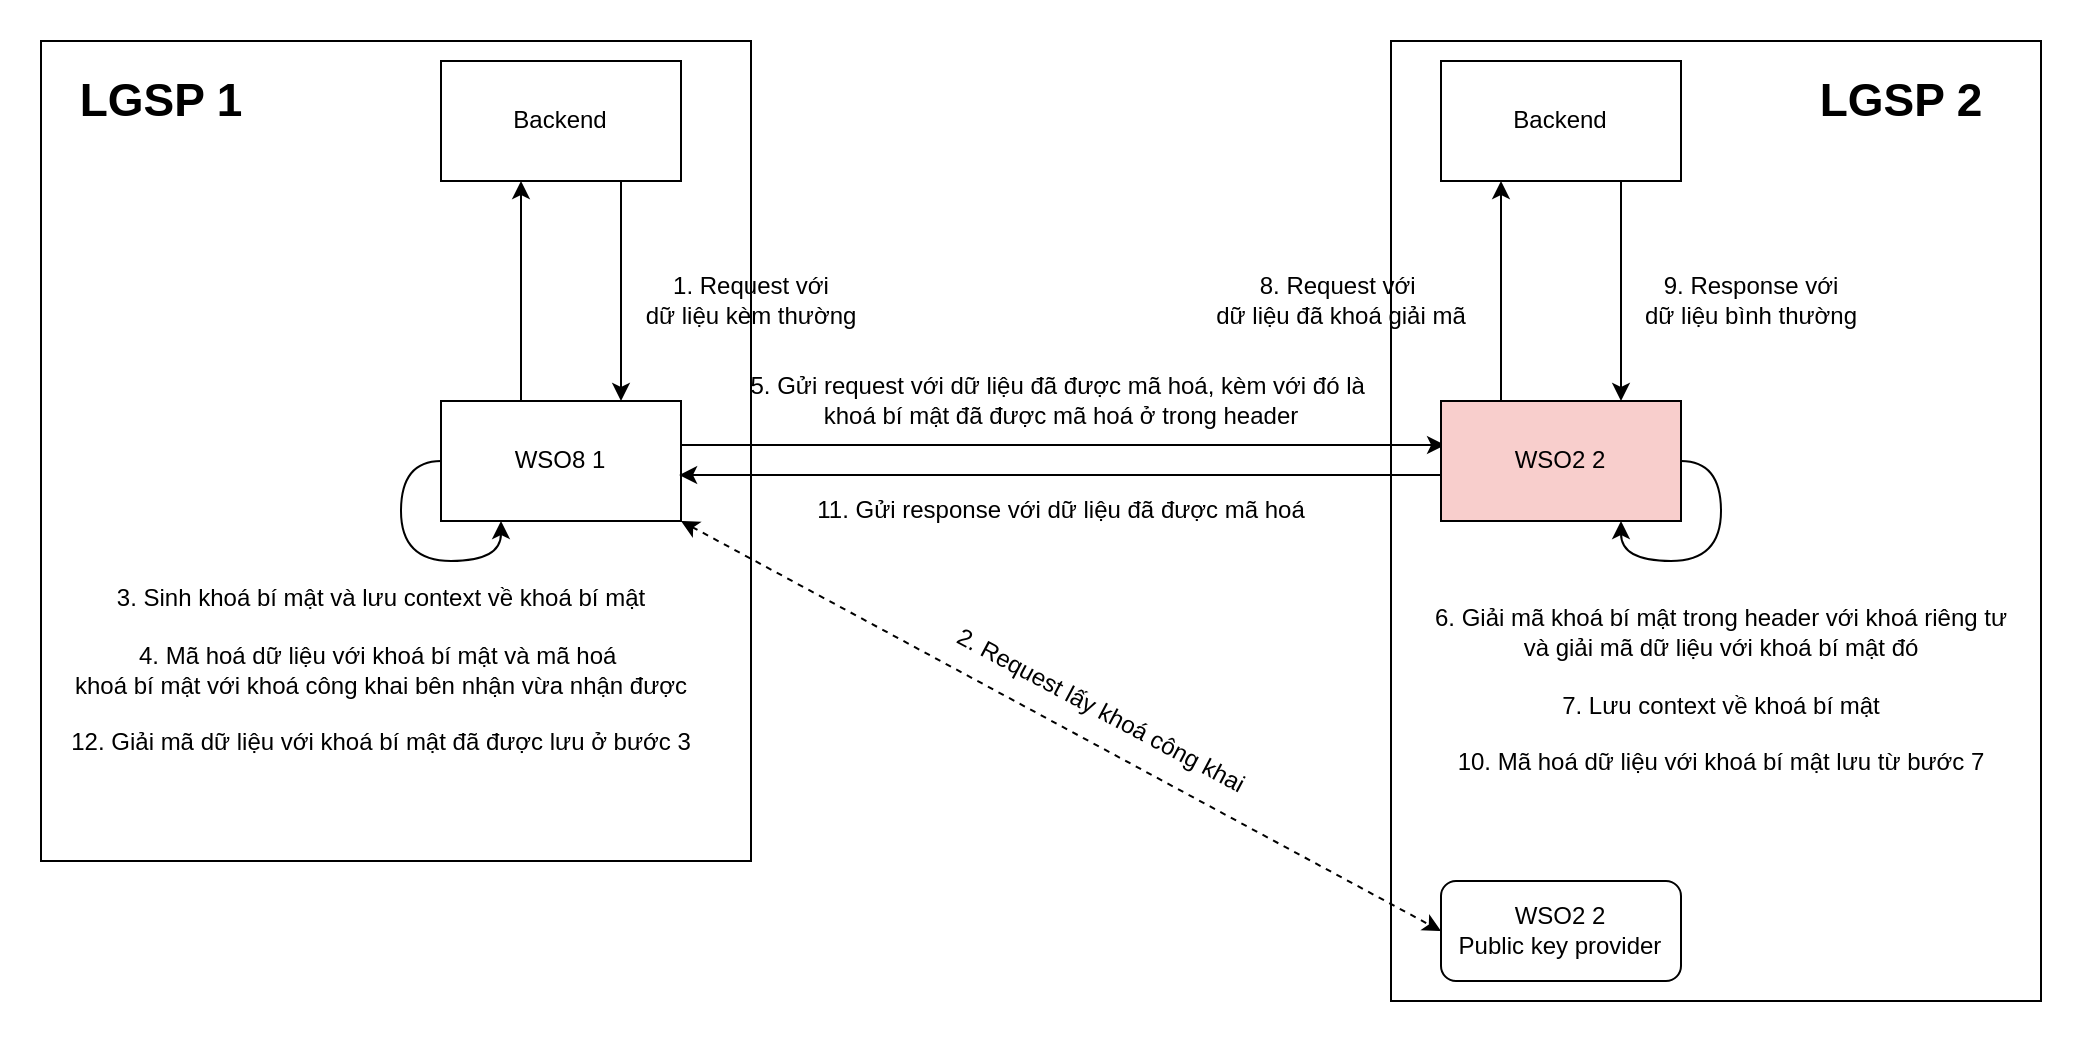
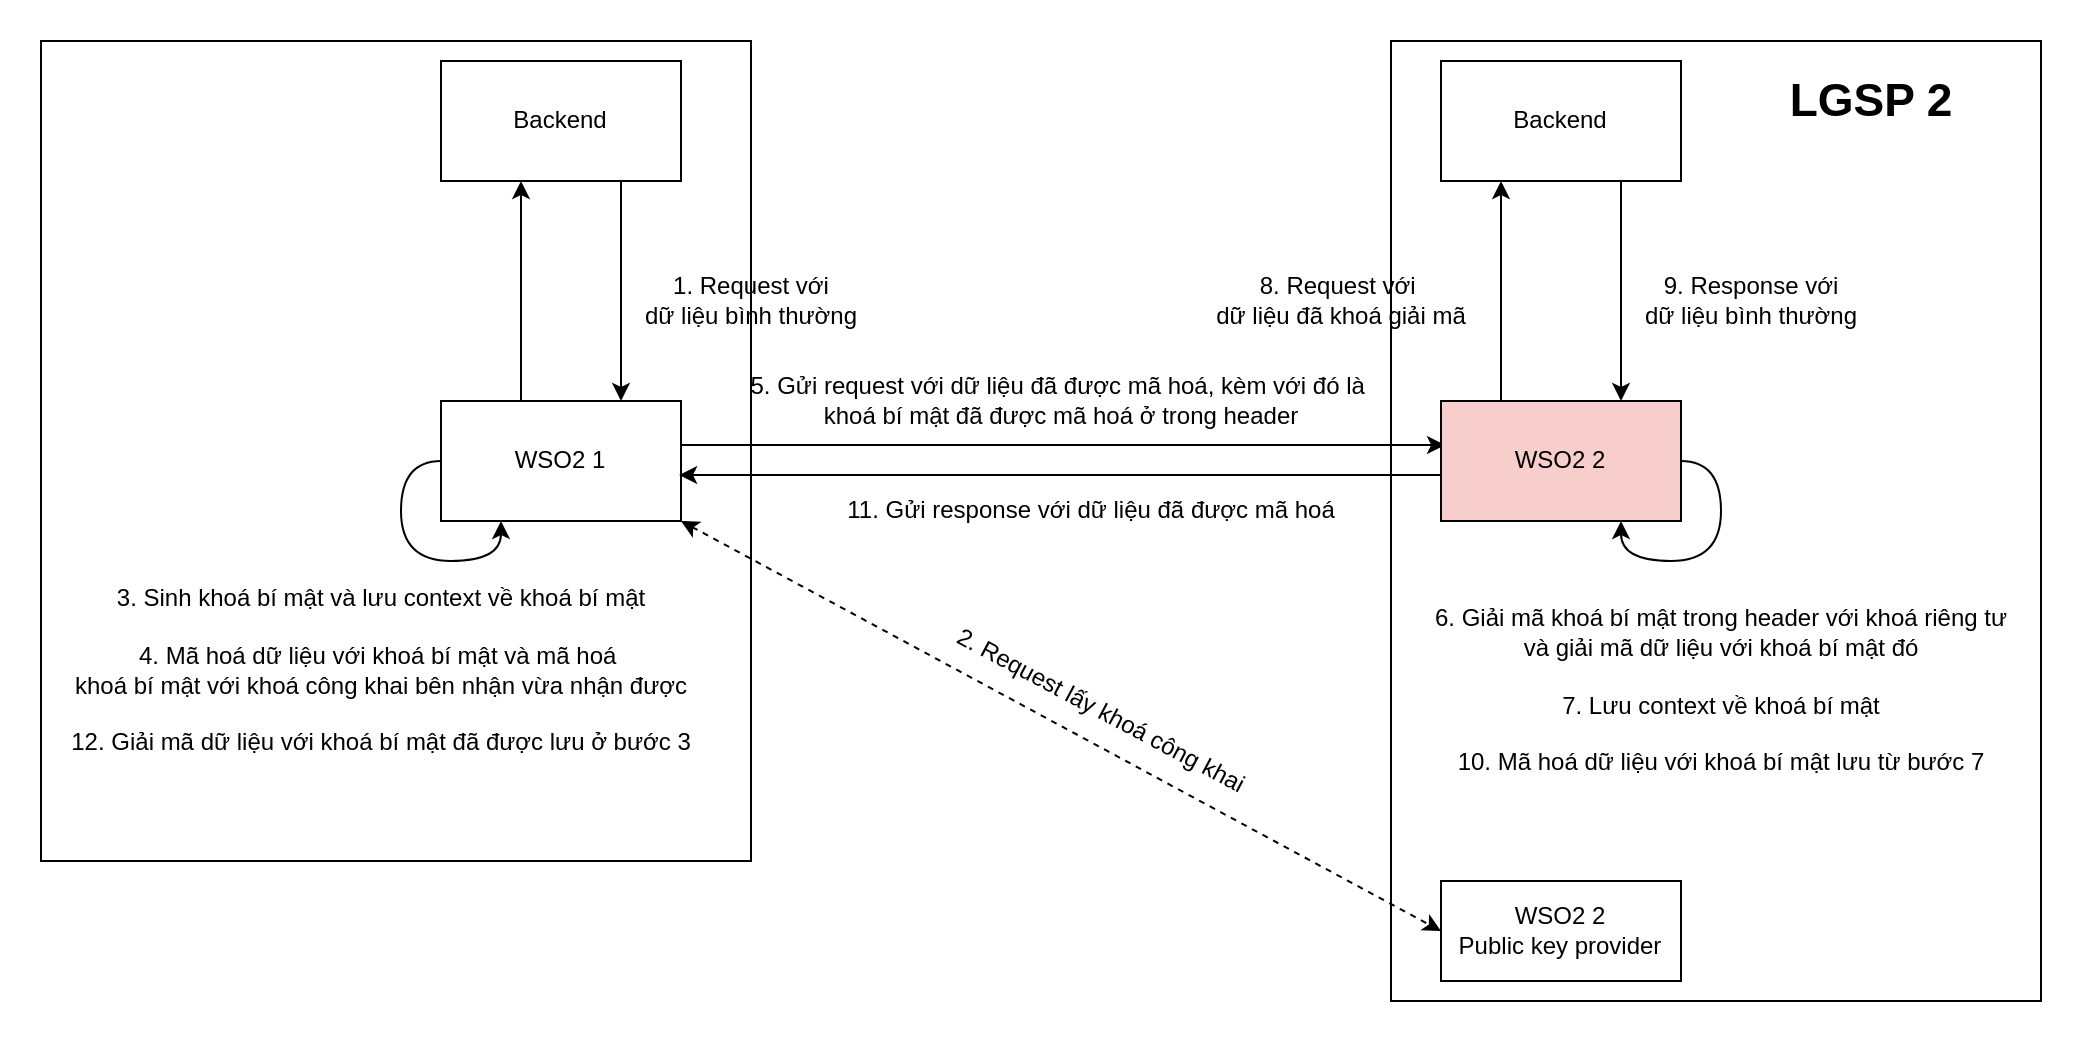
  <mxCell id="0" />
  <mxCell id="1" parent="0" />
  <mxCell id="2" value="" style="rounded=0;whiteSpace=wrap;html=1;" vertex="1" parent="1"><mxGeometry x="695" y="20" width="325" height="480" as="geometry" /></mxCell>
  <mxCell id="3" value="" style="rounded=0;whiteSpace=wrap;html=1;" vertex="1" parent="1"><mxGeometry x="20" y="20" width="355" height="410" as="geometry" /></mxCell>
  <mxCell id="4" style="edgeStyle=orthogonalEdgeStyle;rounded=0;orthogonalLoop=1;jettySize=auto;html=1;exitX=0.75;exitY=1;exitDx=0;exitDy=0;entryX=0.75;entryY=0;entryDx=0;entryDy=0;" edge="1" parent="1" source="5" target="10"><mxGeometry relative="1" as="geometry" /></mxCell>
  <mxCell id="5" value="Backend" style="whiteSpace=wrap;html=1;" vertex="1" parent="1"><mxGeometry x="220" y="30" width="120" height="60" as="geometry" /></mxCell>
  <mxCell id="6" style="edgeStyle=orthogonalEdgeStyle;rounded=0;orthogonalLoop=1;jettySize=auto;html=1;exitX=0.75;exitY=1;exitDx=0;exitDy=0;entryX=0.75;entryY=0;entryDx=0;entryDy=0;" edge="1" parent="1" source="7" target="13"><mxGeometry relative="1" as="geometry" /></mxCell>
  <mxCell id="7" value="Backend" style="whiteSpace=wrap;html=1;" vertex="1" parent="1"><mxGeometry x="720" y="30" width="120" height="60" as="geometry" /></mxCell>
  <mxCell id="8" style="edgeStyle=orthogonalEdgeStyle;rounded=0;orthogonalLoop=1;jettySize=auto;html=1;exitX=1;exitY=0.367;exitDx=0;exitDy=0;entryX=0.017;entryY=0.367;entryDx=0;entryDy=0;exitPerimeter=0;entryPerimeter=0;" edge="1" parent="1" source="10" target="13"><mxGeometry relative="1" as="geometry" /></mxCell>
  <mxCell id="9" style="rounded=0;orthogonalLoop=1;jettySize=auto;html=1;exitX=1;exitY=1;exitDx=0;exitDy=0;entryX=0;entryY=0.5;entryDx=0;entryDy=0;startArrow=classic;startFill=1;dashed=1;" edge="1" parent="1" source="10" target="24"><mxGeometry relative="1" as="geometry" /></mxCell>
- <mxCell id="10" value="&lt;span id=&quot;selected_text&quot;&gt;&lt;/span&gt;&lt;span id=&quot;selected_text&quot;&gt;&lt;/span&gt;WSO8&amp;nbsp;&lt;span style=&quot;background-color: initial;&quot;&gt;1&lt;/span&gt;" style="whiteSpace=wrap;html=1;" vertex="1" parent="1"><mxGeometry x="220" y="200" width="120" height="60" as="geometry" /></mxCell>
+ <mxCell id="10" value="&lt;span id=&quot;selected_text&quot;&gt;&lt;/span&gt;&lt;span id=&quot;selected_text&quot;&gt;&lt;/span&gt;WSO2&amp;nbsp;&lt;span style=&quot;background-color: initial;&quot;&gt;1&lt;/span&gt;" style="whiteSpace=wrap;html=1;" vertex="1" parent="1"><mxGeometry x="220" y="200" width="120" height="60" as="geometry" /></mxCell>
  <mxCell id="11" style="edgeStyle=orthogonalEdgeStyle;rounded=0;orthogonalLoop=1;jettySize=auto;html=1;exitX=0.008;exitY=0.617;exitDx=0;exitDy=0;entryX=0.992;entryY=0.617;entryDx=0;entryDy=0;exitPerimeter=0;entryPerimeter=0;" edge="1" parent="1" source="13" target="10"><mxGeometry relative="1" as="geometry" /></mxCell>
  <mxCell id="12" style="edgeStyle=orthogonalEdgeStyle;rounded=0;orthogonalLoop=1;jettySize=auto;html=1;exitX=0.25;exitY=0;exitDx=0;exitDy=0;entryX=0.25;entryY=1;entryDx=0;entryDy=0;" edge="1" parent="1" source="13" target="7"><mxGeometry relative="1" as="geometry" /></mxCell>
  <mxCell id="13" value="&lt;span id=&quot;selected_text&quot;&gt;&lt;/span&gt;&lt;span id=&quot;selected_text&quot;&gt;&lt;/span&gt;&lt;span id=&quot;selected_text&quot;&gt;&lt;/span&gt;&lt;span id=&quot;selected_text&quot;&gt;&lt;/span&gt;&lt;span id=&quot;selected_text&quot;&gt;&lt;/span&gt;&lt;span id=&quot;selected_text&quot;&gt;&lt;/span&gt;WSO2 2" style="whiteSpace=wrap;html=1;fillColor=#f8cecc;" vertex="1" parent="1"><mxGeometry x="720" y="200" width="120" height="60" as="geometry" /></mxCell>
- <mxCell id="14" value="&lt;span id=&quot;selected_text&quot;&gt;&lt;/span&gt;&lt;span id=&quot;selected_text&quot;&gt;&lt;/span&gt;&lt;span id=&quot;selected_text&quot;&gt;&lt;/span&gt;1. Request với&lt;div&gt;dữ liệu kèm thường&lt;/div&gt;" style="text;html=1;align=center;verticalAlign=middle;resizable=0;points=[];autosize=1;strokeColor=none;fillColor=none;" vertex="1" parent="1"><mxGeometry x="310" y="130" width="130" height="40" as="geometry" /></mxCell>
+ <mxCell id="14" value="&lt;span id=&quot;selected_text&quot;&gt;&lt;/span&gt;&lt;span id=&quot;selected_text&quot;&gt;&lt;/span&gt;&lt;span id=&quot;selected_text&quot;&gt;&lt;/span&gt;1. Request với&lt;div&gt;dữ liệu bình thường&lt;/div&gt;" style="text;html=1;align=center;verticalAlign=middle;resizable=0;points=[];autosize=1;strokeColor=none;fillColor=none;" vertex="1" parent="1"><mxGeometry x="310" y="130" width="130" height="40" as="geometry" /></mxCell>
  <mxCell id="15" style="edgeStyle=orthogonalEdgeStyle;rounded=0;orthogonalLoop=1;jettySize=auto;html=1;exitX=0;exitY=0.5;exitDx=0;exitDy=0;entryX=0.25;entryY=1;entryDx=0;entryDy=0;curved=1;" edge="1" parent="1" source="10" target="10"><mxGeometry relative="1" as="geometry" /></mxCell>
  <mxCell id="16" value="&lt;span id=&quot;selected_text&quot;&gt;&lt;/span&gt;3. Sinh khoá bí mật và lưu context về khoá bí mật&lt;div&gt;&lt;br&gt;&lt;div&gt;4. Mã hoá dữ liệu với khoá bí mật và mã hoá&amp;nbsp;&lt;div&gt;khoá bí mật với khoá công khai bên nhận vừa nhận được&lt;/div&gt;&lt;div&gt;&lt;br&gt;&lt;/div&gt;&lt;div&gt;&lt;div&gt;12. Giải mã dữ liệu với khoá bí mật đã được lưu ở bước 3&lt;/div&gt;&lt;/div&gt;&lt;/div&gt;&lt;/div&gt;" style="text;html=1;align=center;verticalAlign=middle;resizable=0;points=[];autosize=1;strokeColor=none;fillColor=none;" vertex="1" parent="1"><mxGeometry x="25" y="285" width="330" height="100" as="geometry" /></mxCell>
  <mxCell id="17" value="&lt;span id=&quot;selected_text&quot;&gt;&lt;/span&gt;5. Gửi request với dữ liệu đã được mã hoá, kèm với đó là&amp;nbsp;&lt;br&gt;khoá bí mật đã được mã hoá ở trong header" style="text;html=1;align=center;verticalAlign=middle;resizable=0;points=[];autosize=1;strokeColor=none;fillColor=none;" vertex="1" parent="1"><mxGeometry x="365" y="180" width="330" height="40" as="geometry" /></mxCell>
- <mxCell id="18" value="&lt;span id=&quot;selected_text&quot;&gt;&lt;/span&gt;11. Gửi response với dữ liệu đã được mã hoá" style="text;html=1;align=center;verticalAlign=middle;resizable=0;points=[];autosize=1;strokeColor=none;fillColor=none;" vertex="1" parent="1"><mxGeometry x="395" y="240" width="270" height="30" as="geometry" /></mxCell>
+ <mxCell id="18" value="&lt;span id=&quot;selected_text&quot;&gt;&lt;/span&gt;11. Gửi response với dữ liệu đã được mã hoá" style="text;html=1;align=center;verticalAlign=middle;resizable=0;points=[];autosize=1;strokeColor=none;fillColor=none;" vertex="1" parent="1"><mxGeometry x="410" y="240" width="270" height="30" as="geometry" /></mxCell>
  <mxCell id="19" style="edgeStyle=orthogonalEdgeStyle;rounded=0;orthogonalLoop=1;jettySize=auto;html=1;exitX=1;exitY=0.5;exitDx=0;exitDy=0;entryX=0.75;entryY=1;entryDx=0;entryDy=0;curved=1;" edge="1" parent="1" source="13" target="13"><mxGeometry relative="1" as="geometry" /></mxCell>
  <mxCell id="20" value="&lt;span id=&quot;selected_text&quot;&gt;&lt;/span&gt;6.&amp;nbsp;&lt;span style=&quot;background-color: initial;&quot;&gt;Giải mã khoá bí mật trong header với khoá riêng tư &lt;br&gt;và giải mã&amp;nbsp;&lt;/span&gt;&lt;span style=&quot;background-color: initial;&quot;&gt;dữ liệu với khoá bí mật đó&lt;/span&gt;&lt;div&gt;&lt;br&gt;&lt;/div&gt;&lt;div&gt;7. Lưu context về khoá bí mật&lt;/div&gt;&lt;div&gt;&lt;br&gt;&lt;div&gt;10.&lt;span style=&quot;background-color: initial;&quot;&gt;&amp;nbsp;Mã hoá dữ liệu với khoá bí mật lưu từ bước 7&lt;br&gt;&lt;/span&gt;&lt;/div&gt;&lt;/div&gt;" style="text;html=1;align=center;verticalAlign=middle;resizable=0;points=[];autosize=1;strokeColor=none;fillColor=none;" vertex="1" parent="1"><mxGeometry x="705" y="295" width="310" height="100" as="geometry" /></mxCell>
  <mxCell id="21" value="&lt;span id=&quot;selected_text&quot;&gt;&lt;/span&gt;8. Request với&amp;nbsp;&lt;div&gt;dữ liệu đã khoá giải mã&lt;/div&gt;" style="text;html=1;align=center;verticalAlign=middle;resizable=0;points=[];autosize=1;strokeColor=none;fillColor=none;" vertex="1" parent="1"><mxGeometry x="595" y="130" width="150" height="40" as="geometry" /></mxCell>
  <mxCell id="22" value="9. Response với&lt;div&gt;dữ liệu bình thường&lt;/div&gt;" style="text;html=1;align=center;verticalAlign=middle;resizable=0;points=[];autosize=1;strokeColor=none;fillColor=none;" vertex="1" parent="1"><mxGeometry x="810" y="130" width="130" height="40" as="geometry" /></mxCell>
  <mxCell id="23" style="edgeStyle=orthogonalEdgeStyle;rounded=0;orthogonalLoop=1;jettySize=auto;html=1;exitX=0.25;exitY=0;exitDx=0;exitDy=0;entryX=0.25;entryY=1;entryDx=0;entryDy=0;" edge="1" parent="1"><mxGeometry relative="1" as="geometry"><mxPoint x="260" y="200" as="sourcePoint" /><mxPoint x="260" y="90" as="targetPoint" /></mxGeometry></mxCell>
- <mxCell id="24" value="WSO2 2&lt;br&gt;Public key provider" style="whiteSpace=wrap;html=1;rounded=1;" vertex="1" parent="1"><mxGeometry x="720" y="440" width="120" height="50" as="geometry" /></mxCell>
+ <mxCell id="24" value="WSO2 2&lt;br&gt;Public key provider" style="whiteSpace=wrap;html=1;" vertex="1" parent="1"><mxGeometry x="720" y="440" width="120" height="50" as="geometry" /></mxCell>
  <mxCell id="25" value="2. Request lấy khoá công khai" style="text;html=1;align=center;verticalAlign=middle;resizable=0;points=[];autosize=1;strokeColor=none;fillColor=none;rotation=28;" vertex="1" parent="1"><mxGeometry x="460" y="340" width="180" height="30" as="geometry" /></mxCell>
- <mxCell id="26" value="&lt;b style=&quot;font-size: 23px;&quot;&gt;LGSP 1&lt;/b&gt;" style="text;html=1;align=center;verticalAlign=middle;resizable=0;points=[];autosize=1;strokeColor=none;fillColor=none;fontSize=23;" vertex="1" parent="1"><mxGeometry x="30" y="30" width="100" height="40" as="geometry" /></mxCell>
- <mxCell id="27" value="&lt;b style=&quot;font-size: 23px;&quot;&gt;LGSP 2&lt;/b&gt;" style="text;html=1;align=center;verticalAlign=middle;resizable=0;points=[];autosize=1;strokeColor=none;fillColor=none;fontSize=23;" vertex="1" parent="1"><mxGeometry x="900" y="30" width="100" height="40" as="geometry" /></mxCell>
+ <mxCell id="27" value="&lt;b style=&quot;font-size: 23px;&quot;&gt;LGSP 2&lt;/b&gt;" style="text;html=1;align=center;verticalAlign=middle;resizable=0;points=[];autosize=1;strokeColor=none;fillColor=none;fontSize=23;" vertex="1" parent="1"><mxGeometry x="885" y="30" width="100" height="40" as="geometry" /></mxCell>
